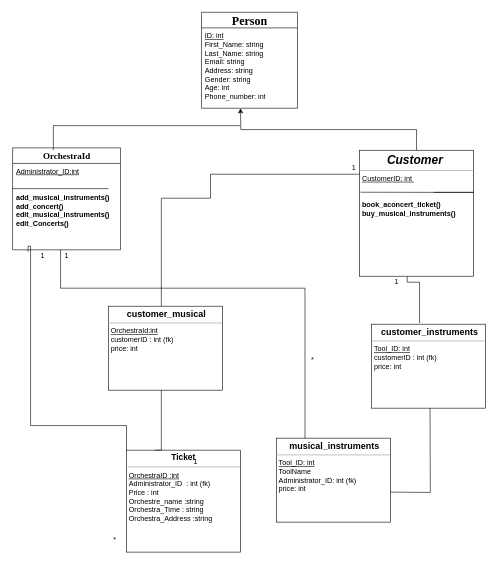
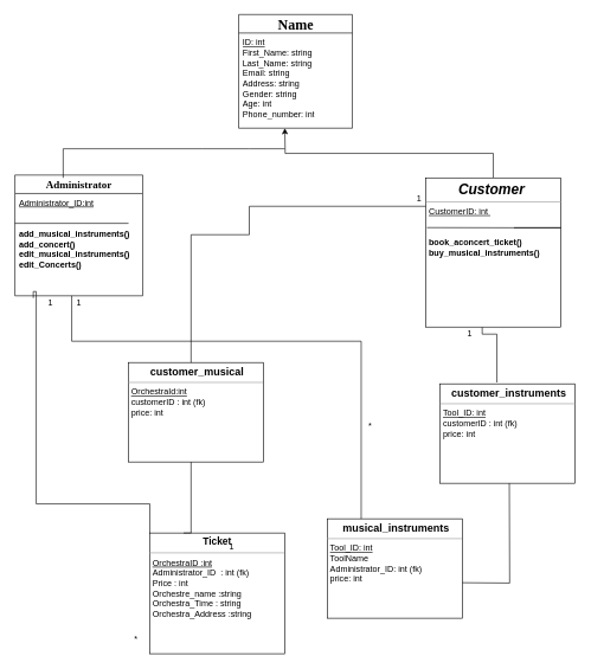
  <mxCell id="0" />
  <mxCell id="1" parent="0" />
  <mxCell id="2" style="edgeStyle=orthogonalEdgeStyle;rounded=0;orthogonalLoop=1;jettySize=auto;html=1;exitX=0.5;exitY=0;exitDx=0;exitDy=0;" parent="1" source="3" edge="1"><mxGeometry relative="1" as="geometry"><mxPoint x="400" y="180" as="targetPoint" /></mxGeometry></mxCell>
  <mxCell id="3" value="&lt;p style=&quot;margin: 0px ; margin-top: 4px ; text-align: center&quot;&gt;&lt;i&gt;&lt;b&gt;&lt;font style=&quot;font-size: 20px&quot;&gt;Customer&amp;nbsp;&lt;/font&gt;&lt;/b&gt;&lt;/i&gt;&lt;br&gt;&lt;/p&gt;&lt;hr size=&quot;1&quot;&gt;&lt;p style=&quot;margin: 0px ; margin-left: 4px&quot;&gt;&lt;span&gt;&lt;u&gt;CustomerID: int&amp;nbsp;&lt;/u&gt;&lt;/span&gt;&lt;/p&gt;&lt;p style=&quot;margin: 0px ; margin-left: 4px&quot;&gt;&lt;span&gt;&lt;u&gt;&lt;br&gt;&lt;/u&gt;&lt;/span&gt;&lt;/p&gt;&lt;p style=&quot;margin: 0px ; margin-left: 4px&quot;&gt;&lt;br&gt;&lt;/p&gt;&lt;p style=&quot;margin: 0px ; margin-left: 4px&quot;&gt;&lt;b&gt;book_aconcert_ticket()&lt;/b&gt;&lt;/p&gt;&lt;p style=&quot;margin: 0px ; margin-left: 4px&quot;&gt;&lt;b&gt;buy_musical_instruments()&lt;/b&gt;&lt;/p&gt;&lt;p style=&quot;margin: 0px ; margin-left: 4px&quot;&gt;&lt;br&gt;&lt;/p&gt;&lt;p style=&quot;margin: 0px ; margin-left: 4px&quot;&gt;&lt;br&gt;&lt;/p&gt;&lt;p style=&quot;margin: 0px ; margin-left: 4px&quot;&gt;&lt;br&gt;&lt;/p&gt;" style="verticalAlign=top;align=left;overflow=fill;fontSize=12;fontFamily=Helvetica;html=1;rounded=0;shadow=0;comic=0;labelBackgroundColor=none;strokeWidth=1" parent="1" vertex="1"><mxGeometry x="598.5" y="250" width="190" height="210" as="geometry" /></mxCell>
  <mxCell id="4" value="1" style="text;html=1;align=center;verticalAlign=middle;resizable=0;points=[];autosize=1;strokeColor=none;" parent="1" vertex="1"><mxGeometry x="330" y="90" width="20" height="20" as="geometry" /></mxCell>
- <mxCell id="5" value="&lt;b&gt;&lt;font style=&quot;font-size: 20px&quot;&gt;Person&lt;/font&gt;&lt;/b&gt;" style="swimlane;html=1;fontStyle=0;childLayout=stackLayout;horizontal=1;startSize=26;fillColor=none;horizontalStack=0;resizeParent=1;resizeLast=0;collapsible=1;marginBottom=0;swimlaneFillColor=#ffffff;rounded=0;shadow=0;comic=0;labelBackgroundColor=none;strokeWidth=1;fontFamily=Verdana;fontSize=10;align=center;" parent="1" vertex="1"><mxGeometry x="335" y="20" width="160" height="160" as="geometry" /></mxCell>
+ <mxCell id="5" value="&lt;b&gt;&lt;font style=&quot;font-size: 20px&quot;&gt;Name&lt;/font&gt;&lt;/b&gt;" style="swimlane;html=1;fontStyle=0;childLayout=stackLayout;horizontal=1;startSize=26;fillColor=none;horizontalStack=0;resizeParent=1;resizeLast=0;collapsible=1;marginBottom=0;swimlaneFillColor=#ffffff;rounded=0;shadow=0;comic=0;labelBackgroundColor=none;strokeWidth=1;fontFamily=Verdana;fontSize=10;align=center;" parent="1" vertex="1"><mxGeometry x="335" y="20" width="160" height="160" as="geometry" /></mxCell>
  <mxCell id="6" value="&lt;u&gt;ID: int&lt;/u&gt;&lt;br&gt;First_Name: string&lt;br&gt;Last_Name: string&lt;br&gt;Email: string&lt;br&gt;Address: string&lt;br&gt;Gender: string&lt;br&gt;Age: int&lt;br&gt;Phone_number: int" style="text;html=1;strokeColor=none;fillColor=none;align=left;verticalAlign=top;spacingLeft=4;spacingRight=4;whiteSpace=wrap;overflow=hidden;rotatable=0;points=[[0,0.5],[1,0.5]];portConstraint=eastwest;" parent="5" vertex="1"><mxGeometry y="26" width="160" height="134" as="geometry" /></mxCell>
- <mxCell id="7" value="&lt;font style=&quot;font-size: 15px&quot;&gt;&lt;b&gt;OrchestraId&lt;/b&gt;&lt;/font&gt;" style="swimlane;html=1;fontStyle=0;childLayout=stackLayout;horizontal=1;startSize=26;fillColor=none;horizontalStack=0;resizeParent=1;resizeLast=0;collapsible=1;marginBottom=0;swimlaneFillColor=#ffffff;rounded=0;shadow=0;comic=0;labelBackgroundColor=none;strokeWidth=1;fontFamily=Verdana;fontSize=10;align=center;" parent="1" vertex="1"><mxGeometry x="20" y="246" width="180" height="170" as="geometry" /></mxCell>
+ <mxCell id="7" value="&lt;font style=&quot;font-size: 15px&quot;&gt;&lt;b&gt;Administrator&lt;/b&gt;&lt;/font&gt;" style="swimlane;html=1;fontStyle=0;childLayout=stackLayout;horizontal=1;startSize=26;fillColor=none;horizontalStack=0;resizeParent=1;resizeLast=0;collapsible=1;marginBottom=0;swimlaneFillColor=#ffffff;rounded=0;shadow=0;comic=0;labelBackgroundColor=none;strokeWidth=1;fontFamily=Verdana;fontSize=10;align=center;" parent="1" vertex="1"><mxGeometry x="20" y="246" width="180" height="170" as="geometry" /></mxCell>
  <mxCell id="8" value="" style="endArrow=none;html=1;rounded=0;" parent="7" edge="1"><mxGeometry relative="1" as="geometry"><mxPoint y="68" as="sourcePoint" /><mxPoint x="160" y="68" as="targetPoint" /></mxGeometry></mxCell>
  <mxCell id="9" value="&lt;u&gt;Administrator_ID:int&lt;/u&gt;&lt;br&gt;&lt;br&gt;&lt;br&gt;&lt;b&gt;add_musical_instruments()&lt;br&gt;add_concert()&lt;br&gt;edit_musical_instruments()&lt;br&gt;edit_Concerts()&lt;/b&gt;" style="text;html=1;strokeColor=none;fillColor=none;align=left;verticalAlign=top;spacingLeft=4;spacingRight=4;whiteSpace=wrap;overflow=hidden;rotatable=0;points=[[0,0.5],[1,0.5]];portConstraint=eastwest;" parent="7" vertex="1"><mxGeometry y="26" width="180" height="144" as="geometry" /></mxCell>
  <mxCell id="10" value="" style="endArrow=none;html=1;rounded=0;" parent="1" edge="1"><mxGeometry relative="1" as="geometry"><mxPoint x="400" y="209" as="sourcePoint" /><mxPoint x="88" y="250" as="targetPoint" /><Array as="points"><mxPoint x="350" y="209" /><mxPoint x="284" y="209" /><mxPoint x="88" y="209" /></Array></mxGeometry></mxCell>
  <mxCell id="11" value="1" style="text;html=1;align=center;verticalAlign=middle;resizable=0;points=[];autosize=1;strokeColor=none;" parent="1" vertex="1"><mxGeometry x="100" y="416" width="20" height="20" as="geometry" /></mxCell>
  <mxCell id="12" value="*" style="text;html=1;align=center;verticalAlign=middle;resizable=0;points=[];autosize=1;strokeColor=none;" parent="1" vertex="1"><mxGeometry x="200" y="630" width="20" height="20" as="geometry" /></mxCell>
  <mxCell id="13" value="&lt;p style=&quot;text-align: center ; margin: 4px 0px 0px&quot;&gt;&amp;nbsp;&lt;b&gt;&lt;font style=&quot;font-size: 15px&quot;&gt;musical_instruments&lt;/font&gt;&lt;/b&gt;&lt;/p&gt;&lt;hr size=&quot;1&quot;&gt;&lt;p style=&quot;margin: 0px ; margin-left: 4px&quot;&gt;&lt;span&gt;&lt;u&gt;Tool_ID: int&lt;/u&gt;&lt;/span&gt;&lt;span&gt;&amp;nbsp;&lt;/span&gt;&lt;/p&gt;&lt;p style=&quot;margin: 0px ; margin-left: 4px&quot;&gt;ToolName&lt;/p&gt;&lt;p style=&quot;margin: 0px ; margin-left: 4px&quot;&gt;&lt;span&gt;Administrator_ID: int (fk)&lt;/span&gt;&lt;/p&gt;&lt;p style=&quot;margin: 0px ; margin-left: 4px&quot;&gt;price: int&amp;nbsp;&lt;/p&gt;&lt;p style=&quot;margin: 0px ; margin-left: 4px&quot;&gt;&lt;br&gt;&lt;/p&gt;" style="verticalAlign=top;align=left;overflow=fill;fontSize=12;fontFamily=Helvetica;html=1;rounded=0;shadow=0;comic=0;labelBackgroundColor=none;strokeWidth=1" parent="1" vertex="1"><mxGeometry x="460" y="730" width="190" height="140" as="geometry" /></mxCell>
  <mxCell id="14" value="&lt;p style=&quot;text-align: center ; margin: 4px 0px 0px ; font-size: 14px&quot;&gt;&lt;b&gt;Ticket&lt;/b&gt;&lt;/p&gt;&lt;hr size=&quot;1&quot; style=&quot;font-size: 14px&quot;&gt;&lt;p style=&quot;margin: 0px 0px 0px 4px&quot;&gt;&lt;u&gt;OrchestraID :int&lt;/u&gt;&lt;/p&gt;&lt;p style=&quot;margin: 0px 0px 0px 4px&quot;&gt;&lt;span&gt;Administrator_ID&amp;nbsp; : int (fk)&lt;/span&gt;&lt;br&gt;&lt;/p&gt;&lt;p style=&quot;margin: 0px 0px 0px 4px&quot;&gt;Price : int&lt;br&gt;&lt;/p&gt;&lt;p style=&quot;margin: 0px 0px 0px 4px&quot;&gt;Orchestre_name :string&lt;/p&gt;&lt;p style=&quot;margin: 0px 0px 0px 4px&quot;&gt;Orchestra_Time : string&lt;/p&gt;&lt;p style=&quot;margin: 0px 0px 0px 4px&quot;&gt;Orchestra_Address :string&lt;/p&gt;&lt;p style=&quot;margin: 0px ; margin-left: 4px&quot;&gt;&lt;br&gt;&lt;/p&gt;&lt;p style=&quot;margin: 0px ; margin-left: 4px&quot;&gt;&lt;br&gt;&lt;/p&gt;&lt;p style=&quot;margin: 0px ; margin-left: 4px&quot;&gt;&lt;br&gt;&lt;/p&gt;" style="verticalAlign=top;align=left;overflow=fill;fontSize=12;fontFamily=Helvetica;html=1;rounded=0;shadow=0;comic=0;labelBackgroundColor=none;strokeWidth=1" parent="1" vertex="1"><mxGeometry x="210" y="750" width="190" height="170" as="geometry" /></mxCell>
  <mxCell id="15" value="*" style="text;html=1;align=center;verticalAlign=middle;resizable=0;points=[];autosize=1;strokeColor=none;" parent="1" vertex="1"><mxGeometry x="510" y="590" width="20" height="20" as="geometry" /></mxCell>
  <mxCell id="16" value="*" style="text;html=1;align=center;verticalAlign=middle;resizable=0;points=[];autosize=1;strokeColor=none;" parent="1" vertex="1"><mxGeometry x="180" y="890" width="20" height="20" as="geometry" /></mxCell>
  <mxCell id="17" value="1" style="text;html=1;align=center;verticalAlign=middle;resizable=0;points=[];autosize=1;strokeColor=none;" parent="1" vertex="1"><mxGeometry x="315" y="760" width="20" height="20" as="geometry" /></mxCell>
  <mxCell id="18" value="" style="endArrow=none;html=1;rounded=0;edgeStyle=orthogonalEdgeStyle;exitX=0.25;exitY=0;exitDx=0;exitDy=0;" parent="1" source="13" target="9" edge="1"><mxGeometry width="50" height="50" relative="1" as="geometry"><mxPoint x="315" y="480" as="sourcePoint" /><mxPoint x="300" y="490" as="targetPoint" /><Array as="points"><mxPoint x="508" y="480" /><mxPoint x="100" y="480" /></Array></mxGeometry></mxCell>
  <mxCell id="19" value="1" style="text;html=1;align=center;verticalAlign=middle;resizable=0;points=[];autosize=1;strokeColor=none;" parent="1" vertex="1"><mxGeometry x="60" y="416" width="20" height="20" as="geometry" /></mxCell>
  <mxCell id="20" value="" style="endArrow=none;html=1;rounded=0;edgeStyle=orthogonalEdgeStyle;" parent="1" target="3" edge="1"><mxGeometry width="50" height="50" relative="1" as="geometry"><mxPoint x="350" y="330" as="sourcePoint" /><mxPoint x="550" y="260" as="targetPoint" /><Array as="points"><mxPoint x="350" y="290" /></Array></mxGeometry></mxCell>
  <mxCell id="21" value="" style="endArrow=none;html=1;rounded=0;edgeStyle=orthogonalEdgeStyle;exitX=0.25;exitY=0;exitDx=0;exitDy=0;" parent="1" source="14" edge="1"><mxGeometry width="50" height="50" relative="1" as="geometry"><mxPoint x="265" y="560" as="sourcePoint" /><mxPoint x="350" y="330" as="targetPoint" /><Array as="points"><mxPoint x="268" y="330" /></Array></mxGeometry></mxCell>
  <mxCell id="22" value="1" style="text;html=1;align=center;verticalAlign=middle;resizable=0;points=[];autosize=1;strokeColor=none;" parent="1" vertex="1"><mxGeometry x="578.5" y="270" width="20" height="20" as="geometry" /></mxCell>
  <mxCell id="23" value="1" style="text;html=1;align=center;verticalAlign=middle;resizable=0;points=[];autosize=1;strokeColor=none;" parent="1" vertex="1"><mxGeometry x="650" y="460" width="20" height="20" as="geometry" /></mxCell>
  <mxCell id="24" value="*" style="text;html=1;align=center;verticalAlign=middle;resizable=0;points=[];autosize=1;strokeColor=none;" parent="1" vertex="1"><mxGeometry x="266" y="594" width="20" height="20" as="geometry" /></mxCell>
  <mxCell id="25" value="" style="endArrow=none;html=1;rounded=0;" parent="1" edge="1"><mxGeometry relative="1" as="geometry"><mxPoint x="722.5" y="320.23" as="sourcePoint" /><mxPoint x="600" y="320" as="targetPoint" /><Array as="points"><mxPoint x="788.5" y="320.23" /><mxPoint x="722.5" y="320.23" /></Array></mxGeometry></mxCell>
  <mxCell id="26" value="&lt;p style=&quot;text-align: center ; margin: 4px 0px 0px&quot;&gt;&amp;nbsp;&lt;b&gt;&lt;font style=&quot;font-size: 15px&quot;&gt;customer_instruments&lt;/font&gt;&lt;/b&gt;&lt;/p&gt;&lt;hr size=&quot;1&quot;&gt;&lt;p style=&quot;margin: 0px ; margin-left: 4px&quot;&gt;&lt;span&gt;&lt;u&gt;Tool_ID: int&lt;/u&gt;&lt;/span&gt;&lt;/p&gt;&lt;p style=&quot;margin: 0px ; margin-left: 4px&quot;&gt;customerID : int (fk)&lt;/p&gt;&lt;p style=&quot;margin: 0px ; margin-left: 4px&quot;&gt;price: int&amp;nbsp;&lt;/p&gt;&lt;p style=&quot;margin: 0px ; margin-left: 4px&quot;&gt;&lt;br&gt;&lt;/p&gt;" style="verticalAlign=top;align=left;overflow=fill;fontSize=12;fontFamily=Helvetica;html=1;rounded=0;shadow=0;comic=0;labelBackgroundColor=none;strokeWidth=1" vertex="1" parent="1"><mxGeometry x="618.5" y="540" width="190" height="140" as="geometry" /></mxCell>
  <mxCell id="27" value="" style="endArrow=none;html=1;rounded=0;edgeStyle=orthogonalEdgeStyle;exitX=0.421;exitY=-0.014;exitDx=0;exitDy=0;exitPerimeter=0;entryX=1.393;entryY=0.014;entryDx=0;entryDy=0;entryPerimeter=0;" edge="1" parent="1" source="26" target="23"><mxGeometry width="50" height="50" relative="1" as="geometry"><mxPoint x="480" y="420" as="sourcePoint" /><mxPoint x="546" y="150" as="targetPoint" /><Array as="points"><mxPoint x="699" y="470" /><mxPoint x="678" y="470" /></Array></mxGeometry></mxCell>
  <mxCell id="28" value="" style="endArrow=none;html=1;rounded=0;edgeStyle=orthogonalEdgeStyle;exitX=0.75;exitY=0;exitDx=0;exitDy=0;" edge="1" parent="1"><mxGeometry width="50" height="50" relative="1" as="geometry"><mxPoint x="650" y="820" as="sourcePoint" /><mxPoint x="716" y="680" as="targetPoint" /></mxGeometry></mxCell>
  <mxCell id="29" value="&lt;p style=&quot;text-align: center ; margin: 4px 0px 0px&quot;&gt;&amp;nbsp;&lt;b&gt;&lt;font style=&quot;font-size: 15px&quot;&gt;customer_musical&lt;/font&gt;&lt;/b&gt;&lt;/p&gt;&lt;hr size=&quot;1&quot;&gt;&lt;p style=&quot;margin: 0px ; margin-left: 4px&quot;&gt;&lt;u&gt;OrchestraId:int&lt;/u&gt;&lt;/p&gt;&lt;p style=&quot;margin: 0px ; margin-left: 4px&quot;&gt;customerID : int (fk)&lt;/p&gt;&lt;p style=&quot;margin: 0px ; margin-left: 4px&quot;&gt;price: int&amp;nbsp;&lt;/p&gt;&lt;p style=&quot;margin: 0px ; margin-left: 4px&quot;&gt;&lt;br&gt;&lt;/p&gt;" style="verticalAlign=top;align=left;overflow=fill;fontSize=12;fontFamily=Helvetica;html=1;rounded=0;shadow=0;comic=0;labelBackgroundColor=none;strokeWidth=1" vertex="1" parent="1"><mxGeometry x="180" y="510" width="190" height="140" as="geometry" /></mxCell>
  <mxCell id="30" value="" style="endArrow=none;html=1;rounded=0;edgeStyle=orthogonalEdgeStyle;exitX=0;exitY=0;exitDx=0;exitDy=0;entryX=0.144;entryY=1.022;entryDx=0;entryDy=0;entryPerimeter=0;" edge="1" parent="1" source="14" target="9"><mxGeometry width="50" height="50" relative="1" as="geometry"><mxPoint x="210" y="716.5" as="sourcePoint" /><mxPoint x="50" y="480" as="targetPoint" /><Array as="points"><mxPoint x="210" y="709" /><mxPoint x="50" y="709" /><mxPoint x="50" y="410" /><mxPoint x="46" y="410" /></Array></mxGeometry></mxCell>
